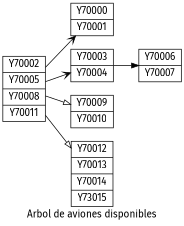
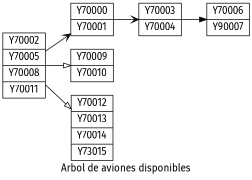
  digraph {
    fontname="Fira Sans"
    label="Arbol de aviones disponibles"
    rankdir=LR
    node [fontname="Fira Sans" shape=record]
    edge [arrowhead=vee fontname="Fira Sans"]
    n1 [label="Y70002|Y70005|Y70008|Y70011"]
    n2 [label="Y70000|Y70001"]
    n3 [label="Y70003|Y70004"]
    n4 [label="Y70009|Y70010"]
    n5 [label="Y70012|Y70013|Y70014|Y73015"]
-   n6 [label="Y70006|Y70007"]
+   n6 [label="Y70006|Y90007"]
    n1 -> n2
-   n1 -> n3
+   n2 -> n3
    n1 -> n4 [arrowhead=onormal]
    n1 -> n5 [arrowhead=onormal]
    n3 -> n6 [arrowhead=normal]
  }
